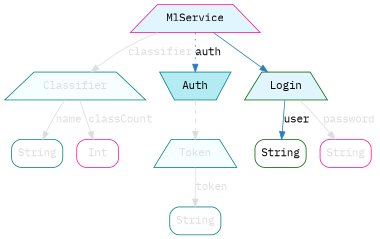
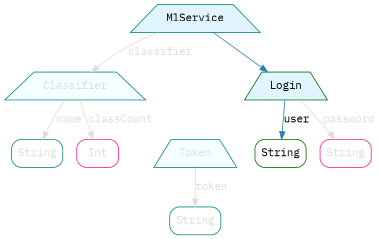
  digraph {
    fontname="IBM Plex Mono"
    node [color=teal fillcolor="#ffffff" fontcolor="#dddddd" fontname="IBM Plex Mono" shape=box style=filled]
    edge [color="#dddddd" fontcolor="#dddddd" fontname="IBM Plex Mono"]
-   n1 [color=deeppink fillcolor="#e1f5fe" fontcolor="#000000" label=MlService shape=trapezium]
+   n1 [fillcolor="#e1f5fe" fontcolor="#000000" label=MlService shape=trapezium]
    n2 [fillcolor="#f5ffff" label=Classifier shape=trapezium]
-   n3 [fillcolor="#b2ebf2" fontcolor="#000000" label=Auth shape=invtrapezium]
    n4 [color=darkgreen fillcolor="#e1f5fe" fontcolor="#000000" label=Login shape=trapezium]
    n5 [label=String style="rounded,filled"]
    n6 [color=deeppink label=Int style="rounded,filled"]
    n7 [fillcolor="#f5ffff" label=Token shape=trapezium]
    n8 [color=darkgreen fontcolor="#000000" label=String style="rounded,filled"]
    n9 [color=deeppink label=String style="rounded,filled"]
    n10 [label=String style="rounded,filled"]
    n1 -> n2 [label=classifier]
-   n1 -> n3 [color="#2980B9" fontcolor="#000000" label=auth style=dotted]
    n1 -> n4 [color="#2980B9" fontcolor="#000000" style=solid]
    n2 -> n5 [label=name]
    n2 -> n6 [label=classCount]
-   n3 -> n7 [style=dashed]
    n4 -> n8 [color="#2980B9" fontcolor="#000000" label=user style=solid]
    n4 -> n9 [label=password]
    n7 -> n10 [label=token]
  }
